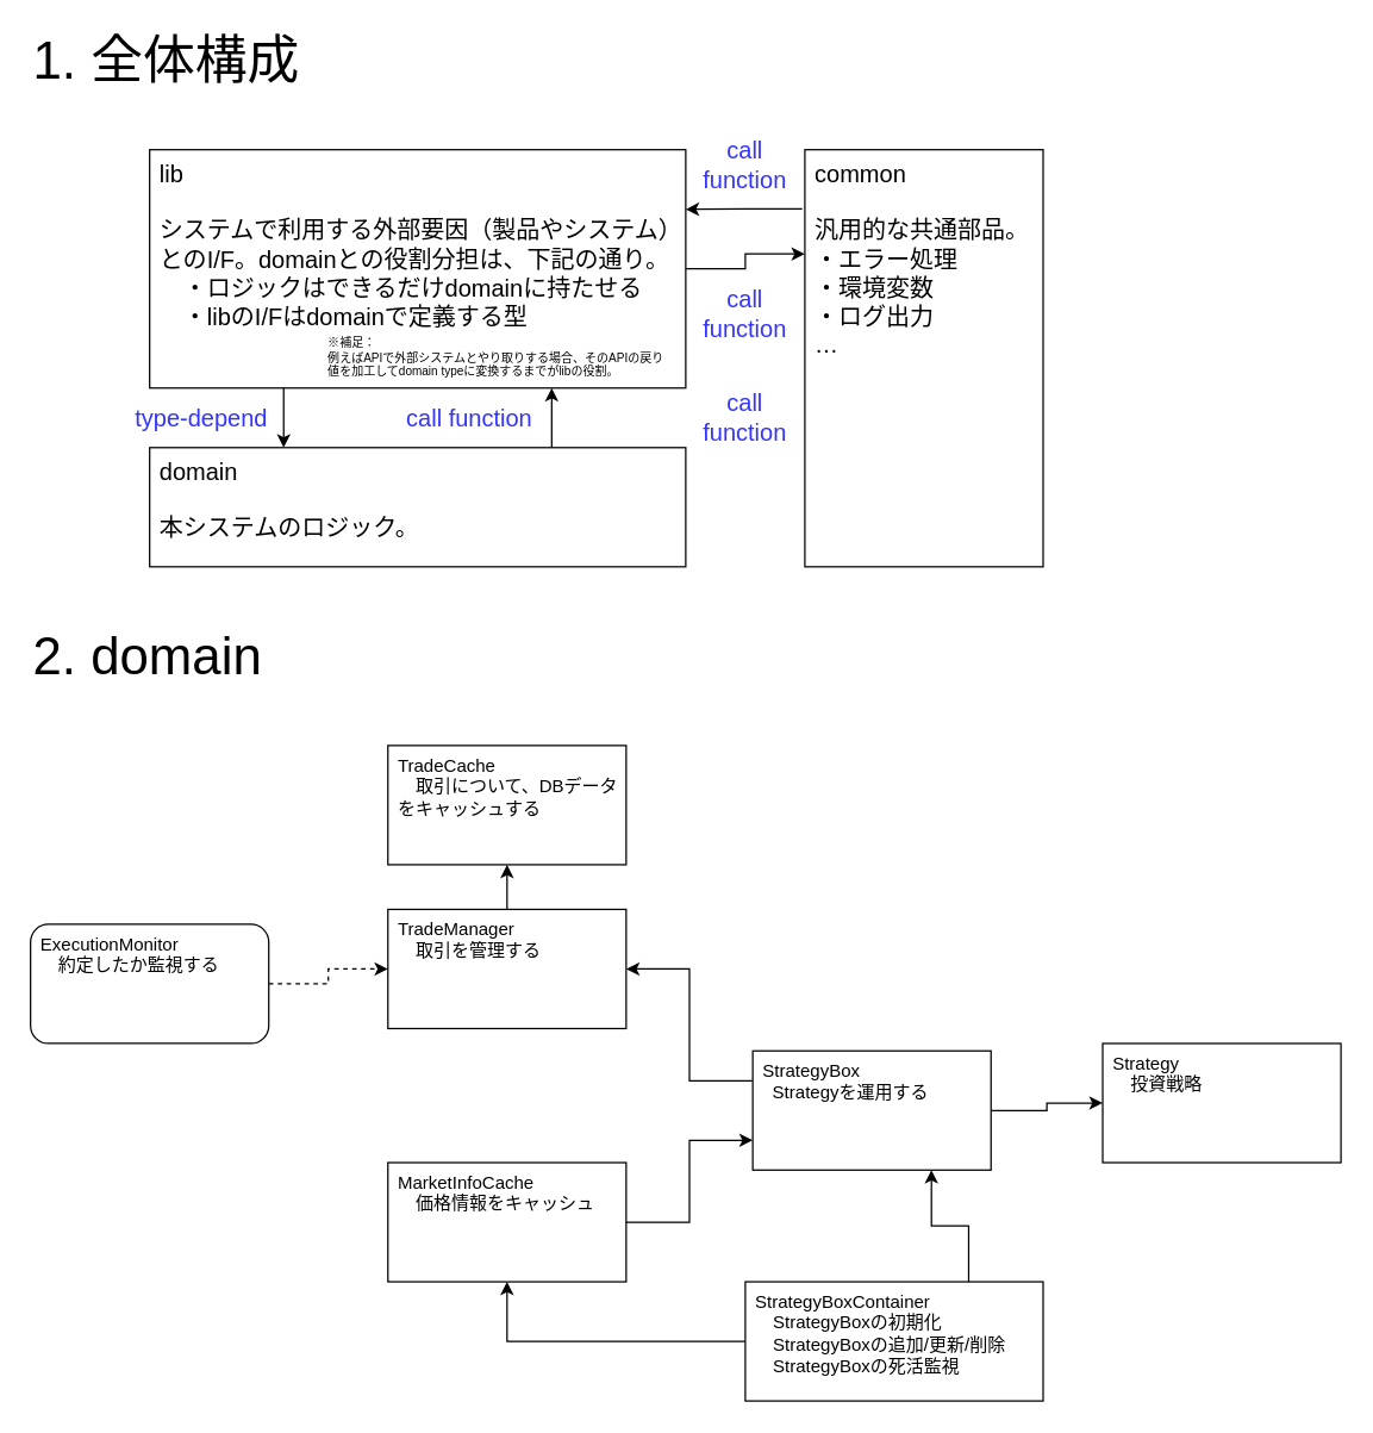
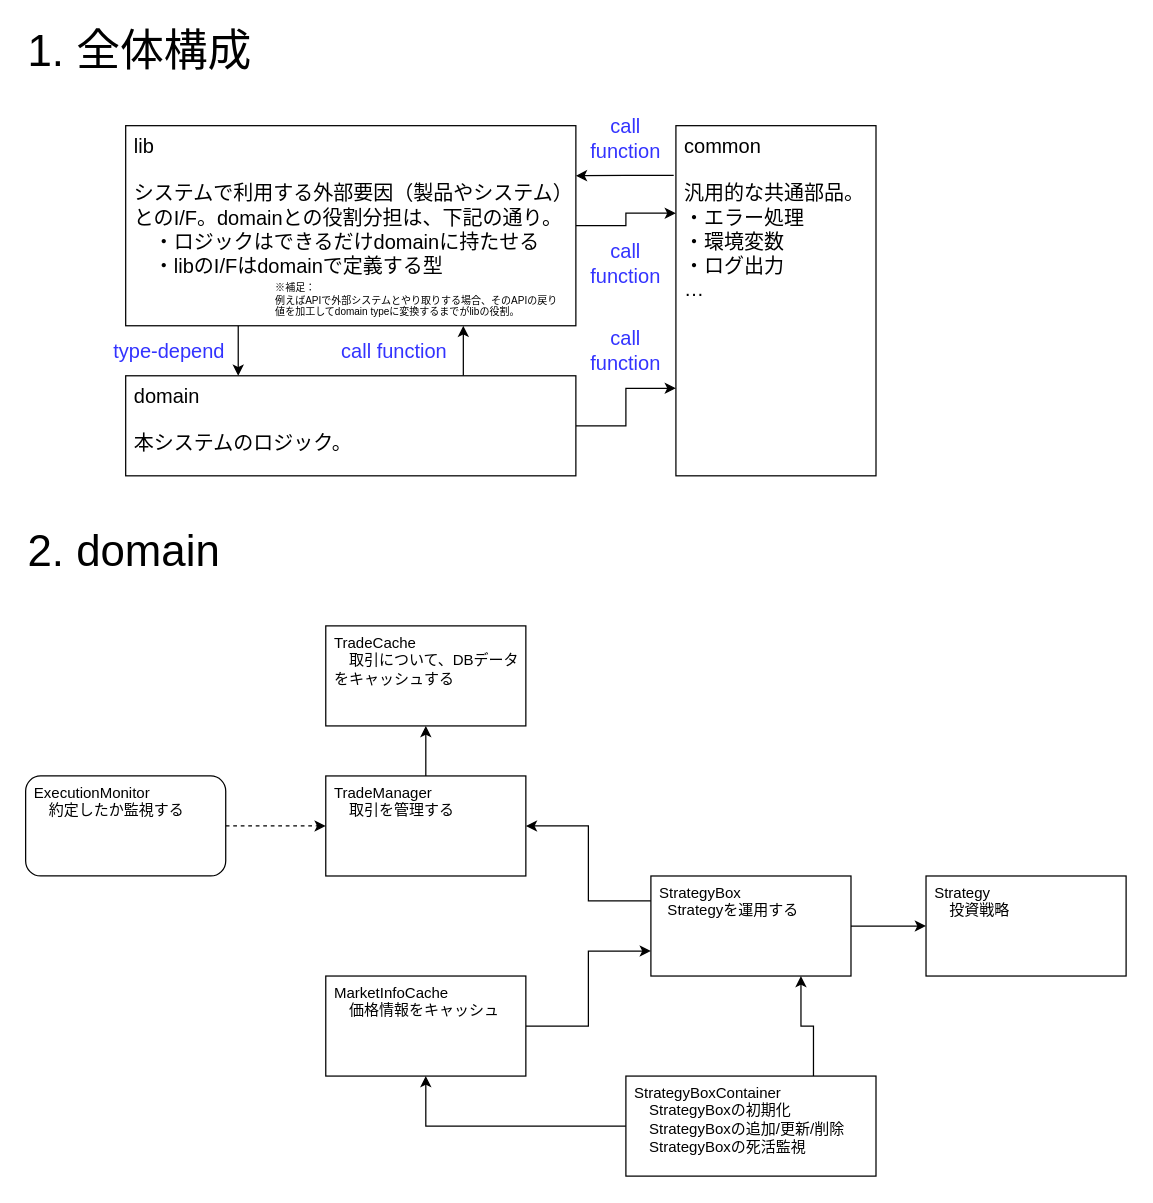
  <mxCell id="0" />
  <mxCell id="1" parent="0" />
  <mxCell id="2" value="1. 全体構成" style="text;html=1;strokeColor=none;fillColor=none;align=left;verticalAlign=middle;whiteSpace=wrap;rounded=0;fontSize=35;" parent="1" vertex="1"><mxGeometry x="20" y="20" width="200" height="40" as="geometry" /></mxCell>
  <mxCell id="3" value="common&lt;br style=&quot;font-size: 16px&quot;&gt;&lt;br style=&quot;font-size: 16px&quot;&gt;汎用的な共通部品。&lt;br&gt;・エラー処理&lt;br&gt;・環境変数&lt;br&gt;・ログ出力&lt;br&gt;…" style="rounded=0;whiteSpace=wrap;html=1;fontSize=16;align=left;horizontal=1;verticalAlign=top;spacingLeft=5;" parent="1" vertex="1"><mxGeometry x="540" y="100" width="160" height="280" as="geometry" /></mxCell>
  <mxCell id="4" style="edgeStyle=orthogonalEdgeStyle;rounded=0;orthogonalLoop=1;jettySize=auto;html=1;exitX=1;exitY=0.5;exitDx=0;exitDy=0;entryX=0;entryY=0.25;entryDx=0;entryDy=0;fontSize=20;" parent="1" source="6" target="3" edge="1"><mxGeometry relative="1" as="geometry" /></mxCell>
  <mxCell id="5" style="edgeStyle=orthogonalEdgeStyle;rounded=0;orthogonalLoop=1;jettySize=auto;html=1;exitX=0.25;exitY=1;exitDx=0;exitDy=0;entryX=0.25;entryY=0;entryDx=0;entryDy=0;fontSize=30;fontColor=#000000;" parent="1" source="6" target="9" edge="1"><mxGeometry relative="1" as="geometry" /></mxCell>
  <mxCell id="6" value="lib&lt;br&gt;&lt;br&gt;システムで利用する外部要因（製品やシステム）とのI/F。domainとの役割分担は、下記の通り。&lt;br&gt;　・ロジックはできるだけdomainに持たせる&lt;br&gt;　・libのI/Fはdomainで定義する型" style="rounded=0;whiteSpace=wrap;html=1;fontSize=16;align=left;horizontal=1;verticalAlign=top;spacingLeft=5;" parent="1" vertex="1"><mxGeometry x="100" y="100" width="360" height="160" as="geometry" /></mxCell>
+ <mxCell id="7" style="edgeStyle=orthogonalEdgeStyle;rounded=0;orthogonalLoop=1;jettySize=auto;html=1;exitX=1;exitY=0.5;exitDx=0;exitDy=0;entryX=0;entryY=0.75;entryDx=0;entryDy=0;fontSize=20;" parent="1" source="9" target="3" edge="1"><mxGeometry relative="1" as="geometry" /></mxCell>
  <mxCell id="8" style="edgeStyle=orthogonalEdgeStyle;rounded=0;orthogonalLoop=1;jettySize=auto;html=1;exitX=0.75;exitY=0;exitDx=0;exitDy=0;entryX=0.75;entryY=1;entryDx=0;entryDy=0;fontSize=30;fontColor=#000000;" parent="1" source="9" target="6" edge="1"><mxGeometry relative="1" as="geometry" /></mxCell>
  <mxCell id="9" value="domain&lt;br&gt;&lt;br&gt;本システムのロジック。" style="rounded=0;whiteSpace=wrap;html=1;fontSize=16;align=left;horizontal=1;verticalAlign=top;spacingLeft=5;" parent="1" vertex="1"><mxGeometry x="100" y="300" width="360" height="80" as="geometry" /></mxCell>
  <mxCell id="10" value="type-depend" style="text;html=1;strokeColor=none;fillColor=none;align=center;verticalAlign=middle;whiteSpace=wrap;rounded=0;fontSize=16;fontColor=#3333FF;" parent="1" vertex="1"><mxGeometry x="80" y="270" width="110" height="20" as="geometry" /></mxCell>
  <mxCell id="11" value="call&lt;br&gt;function" style="text;html=1;strokeColor=none;fillColor=none;align=center;verticalAlign=middle;whiteSpace=wrap;rounded=0;fontSize=16;fontColor=#3333FF;" parent="1" vertex="1"><mxGeometry x="470" y="190" width="60" height="40" as="geometry" /></mxCell>
  <mxCell id="12" value="※補足：&lt;br style=&quot;font-size: 8px;&quot;&gt;例えばAPIで外部システムとやり取りする場合、そのAPIの戻り値を加工してdomain typeに変換するまでがlibの役割。" style="text;html=1;strokeColor=none;fillColor=none;align=left;verticalAlign=middle;whiteSpace=wrap;rounded=0;fontSize=8;spacing=0;" parent="1" vertex="1"><mxGeometry x="220" y="225" width="230" height="30" as="geometry" /></mxCell>
  <mxCell id="13" value="2. domain" style="text;html=1;strokeColor=none;fillColor=none;align=left;verticalAlign=middle;whiteSpace=wrap;rounded=0;fontSize=35;" parent="1" vertex="1"><mxGeometry x="20" y="420" width="200" height="40" as="geometry" /></mxCell>
  <mxCell id="14" value="Strategy&lt;br&gt;　投資戦略" style="rounded=0;whiteSpace=wrap;html=1;fontSize=12;align=left;horizontal=1;verticalAlign=top;spacingLeft=5;" parent="1" vertex="1"><mxGeometry x="740" y="700" width="160" height="80" as="geometry" /></mxCell>
  <mxCell id="15" style="edgeStyle=orthogonalEdgeStyle;rounded=0;orthogonalLoop=1;jettySize=auto;html=1;exitX=1;exitY=0.5;exitDx=0;exitDy=0;entryX=0;entryY=0.5;entryDx=0;entryDy=0;" edge="1" parent="1" source="17" target="14"><mxGeometry relative="1" as="geometry" /></mxCell>
  <mxCell id="16" style="edgeStyle=orthogonalEdgeStyle;rounded=0;orthogonalLoop=1;jettySize=auto;html=1;exitX=0;exitY=0.25;exitDx=0;exitDy=0;entryX=1;entryY=0.5;entryDx=0;entryDy=0;" edge="1" parent="1" source="17" target="24"><mxGeometry relative="1" as="geometry" /></mxCell>
- <mxCell id="17" value="StrategyBox&lt;br style=&quot;font-size: 12px;&quot;&gt;&amp;nbsp; Strategyを運用する" style="rounded=0;whiteSpace=wrap;html=1;fontSize=12;align=left;horizontal=1;verticalAlign=top;spacingLeft=5;" parent="1" vertex="1"><mxGeometry x="505" y="705" width="160" height="80" as="geometry" /></mxCell>
+ <mxCell id="17" value="StrategyBox&lt;br style=&quot;font-size: 12px;&quot;&gt;&amp;nbsp; Strategyを運用する" style="rounded=0;whiteSpace=wrap;html=1;fontSize=12;align=left;horizontal=1;verticalAlign=top;spacingLeft=5;" parent="1" vertex="1"><mxGeometry x="520" y="700" width="160" height="80" as="geometry" /></mxCell>
  <mxCell id="18" style="edgeStyle=orthogonalEdgeStyle;rounded=0;orthogonalLoop=1;jettySize=auto;html=1;exitX=0.75;exitY=0;exitDx=0;exitDy=0;entryX=0.75;entryY=1;entryDx=0;entryDy=0;" edge="1" parent="1" source="20" target="17"><mxGeometry relative="1" as="geometry" /></mxCell>
  <mxCell id="19" style="edgeStyle=orthogonalEdgeStyle;rounded=0;orthogonalLoop=1;jettySize=auto;html=1;exitX=0;exitY=0.5;exitDx=0;exitDy=0;entryX=0.5;entryY=1;entryDx=0;entryDy=0;" edge="1" parent="1" source="20" target="22"><mxGeometry relative="1" as="geometry" /></mxCell>
  <mxCell id="20" value="StrategyBoxContainer&lt;br&gt;　StrategyBoxの初期化&lt;br&gt;　StrategyBoxの追加/更新/削除&lt;br&gt;　StrategyBoxの死活監視" style="rounded=0;whiteSpace=wrap;html=1;fontSize=12;align=left;horizontal=1;verticalAlign=top;spacingLeft=5;" parent="1" vertex="1"><mxGeometry x="500" y="860" width="200" height="80" as="geometry" /></mxCell>
  <mxCell id="21" style="edgeStyle=orthogonalEdgeStyle;rounded=0;orthogonalLoop=1;jettySize=auto;html=1;exitX=1;exitY=0.5;exitDx=0;exitDy=0;entryX=0;entryY=0.75;entryDx=0;entryDy=0;" edge="1" parent="1" source="22" target="17"><mxGeometry relative="1" as="geometry" /></mxCell>
  <mxCell id="22" value="MarketInfoCache&lt;br&gt;　価格情報をキャッシュ" style="rounded=0;whiteSpace=wrap;html=1;fontSize=12;align=left;horizontal=1;verticalAlign=top;spacingLeft=5;" parent="1" vertex="1"><mxGeometry x="260" y="780" width="160" height="80" as="geometry" /></mxCell>
  <mxCell id="23" style="edgeStyle=orthogonalEdgeStyle;rounded=0;orthogonalLoop=1;jettySize=auto;html=1;exitX=0.5;exitY=0;exitDx=0;exitDy=0;entryX=0.5;entryY=1;entryDx=0;entryDy=0;fontSize=12;" edge="1" parent="1" source="24" target="31"><mxGeometry relative="1" as="geometry" /></mxCell>
- <mxCell id="24" value="TradeManager&lt;br&gt;　取引を管理する" style="rounded=0;whiteSpace=wrap;html=1;fontSize=12;align=left;horizontal=1;verticalAlign=top;spacingLeft=5;" parent="1" vertex="1"><mxGeometry x="260" y="610" width="160" height="80" as="geometry" /></mxCell>
+ <mxCell id="24" value="TradeManager&lt;br&gt;　取引を管理する" style="rounded=0;whiteSpace=wrap;html=1;fontSize=12;align=left;horizontal=1;verticalAlign=top;spacingLeft=5;" parent="1" vertex="1"><mxGeometry x="260" y="620" width="160" height="80" as="geometry" /></mxCell>
  <mxCell id="25" style="edgeStyle=orthogonalEdgeStyle;rounded=0;orthogonalLoop=1;jettySize=auto;html=1;exitX=1;exitY=0.5;exitDx=0;exitDy=0;entryX=0;entryY=0.5;entryDx=0;entryDy=0;dashed=1;" edge="1" parent="1" source="26" target="24"><mxGeometry relative="1" as="geometry" /></mxCell>
  <mxCell id="26" value="ExecutionMonitor&lt;br&gt;　約定したか監視する" style="whiteSpace=wrap;html=1;fontSize=12;align=left;horizontal=1;verticalAlign=top;spacingLeft=5;rounded=1;" parent="1" vertex="1"><mxGeometry x="20" y="620" width="160" height="80" as="geometry" /></mxCell>
  <mxCell id="27" value="call function" style="text;html=1;strokeColor=none;fillColor=none;align=center;verticalAlign=middle;whiteSpace=wrap;rounded=0;fontSize=16;fontColor=#3333FF;" parent="1" vertex="1"><mxGeometry x="260" y="270" width="110" height="20" as="geometry" /></mxCell>
  <mxCell id="28" value="call&lt;br&gt;function" style="text;html=1;strokeColor=none;fillColor=none;align=center;verticalAlign=middle;whiteSpace=wrap;rounded=0;fontSize=16;fontColor=#3333FF;" vertex="1" parent="1"><mxGeometry x="465" y="90" width="70" height="40" as="geometry" /></mxCell>
  <mxCell id="29" style="edgeStyle=orthogonalEdgeStyle;rounded=0;orthogonalLoop=1;jettySize=auto;html=1;exitX=-0.011;exitY=0.142;exitDx=0;exitDy=0;entryX=1;entryY=0.25;entryDx=0;entryDy=0;fontSize=30;fontColor=#000000;exitPerimeter=0;" edge="1" parent="1" source="3" target="6"><mxGeometry relative="1" as="geometry"><mxPoint x="510" y="130" as="sourcePoint" /><mxPoint x="510" y="170" as="targetPoint" /></mxGeometry></mxCell>
  <mxCell id="30" value="call&lt;br&gt;function" style="text;html=1;strokeColor=none;fillColor=none;align=center;verticalAlign=middle;whiteSpace=wrap;rounded=0;fontSize=16;fontColor=#3333FF;" vertex="1" parent="1"><mxGeometry x="470" y="260" width="60" height="40" as="geometry" /></mxCell>
  <mxCell id="31" value="TradeCache&lt;br&gt;　取引について、DBデータをキャッシュする" style="rounded=0;whiteSpace=wrap;html=1;fontSize=12;align=left;horizontal=1;verticalAlign=top;spacingLeft=5;" vertex="1" parent="1"><mxGeometry x="260" y="500" width="160" height="80" as="geometry" /></mxCell>
